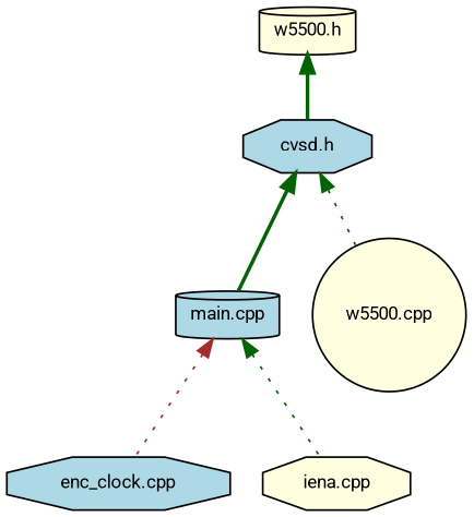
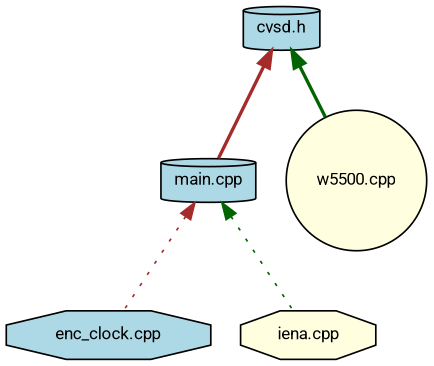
  digraph {
    fontname=Roboto
    node [color=black fillcolor=lightyellow fontname=Roboto fontsize=10 shape=cylinder style=filled]
    edge [color=darkgreen dir=back fontname=Roboto fontsize=10 labelfontname=Helvetica labelfontsize=10 style=dotted]
-   n1 [fontcolor=black height=0.2 label="w5500.h" width=0.4]
-   n2 [fillcolor=lightblue height=0.2 label="cvsd.h" shape=octagon width=0.4]
+   n2 [fillcolor=lightblue height=0.2 label="cvsd.h" width=0.4]
    n3 [fillcolor=lightblue height=0.2 label="main.cpp" width=0.4]
    n4 [height=0.2 label="w5500.cpp" shape=circle width=0.4]
    n5 [fillcolor=lightblue height=0.2 label="enc_clock.cpp" shape=octagon width=0.4]
    n6 [height=0.2 label="iena.cpp" shape=octagon width=0.4]
-   n1 -> n2 [style=bold]
-   n2 -> n3 [style=bold]
-   n2 -> n4
+   n2 -> n3 [color=brown style=bold]
+   n2 -> n4 [style=bold]
    n3 -> n5 [color=brown]
    n3 -> n6
  }
